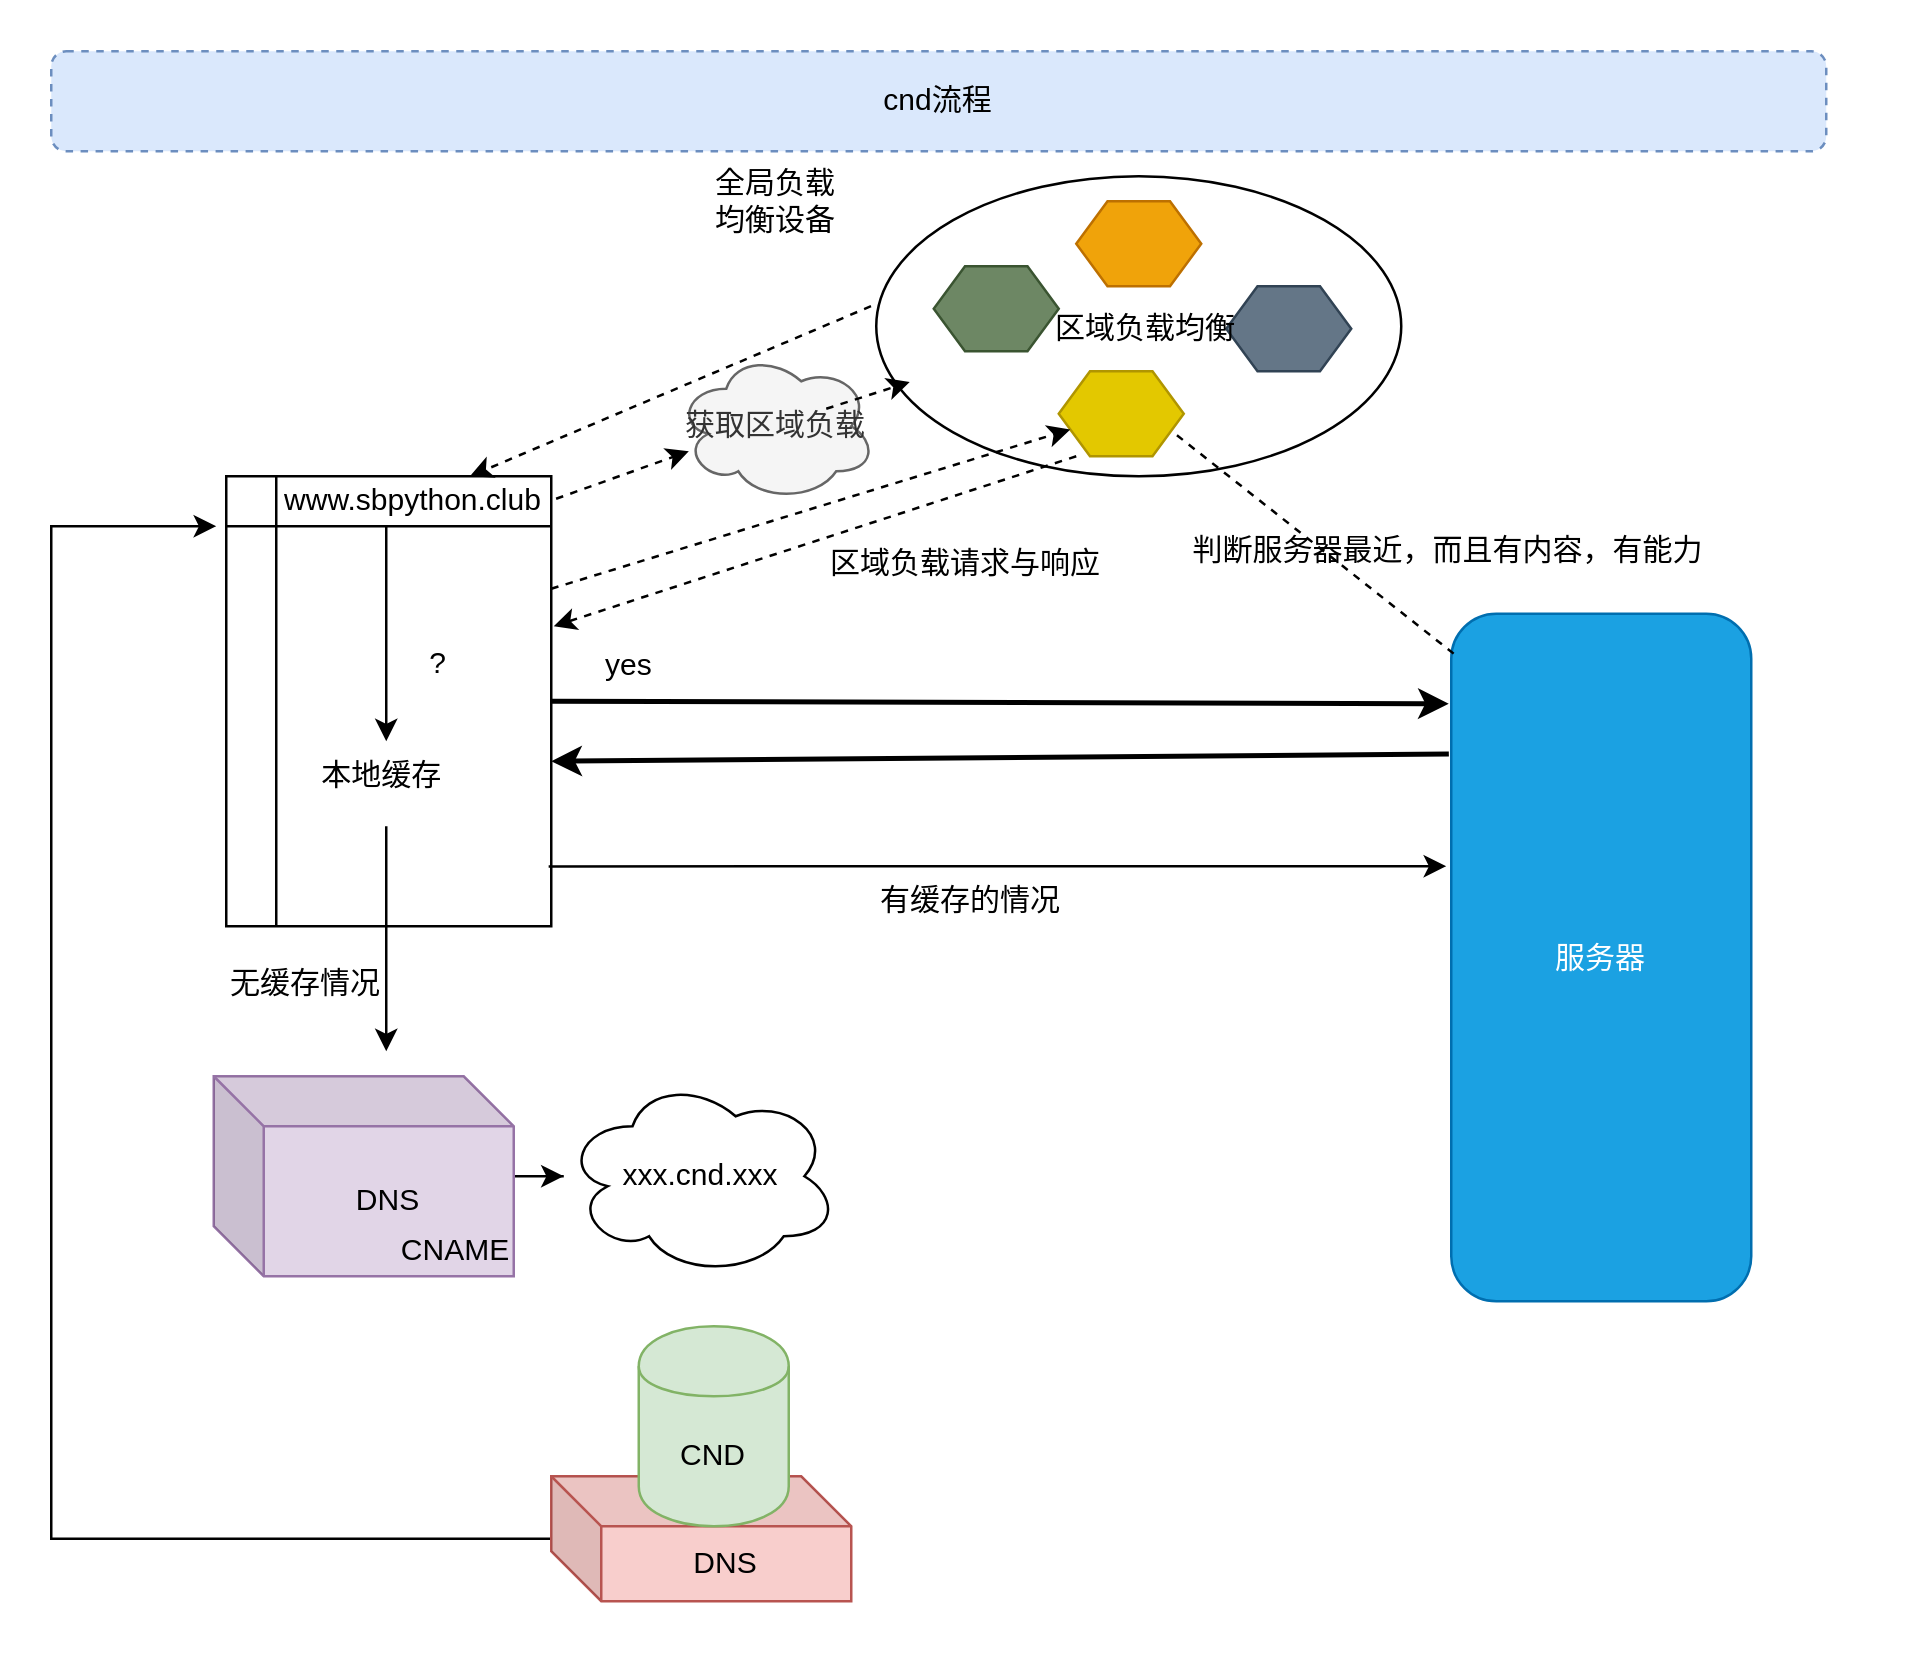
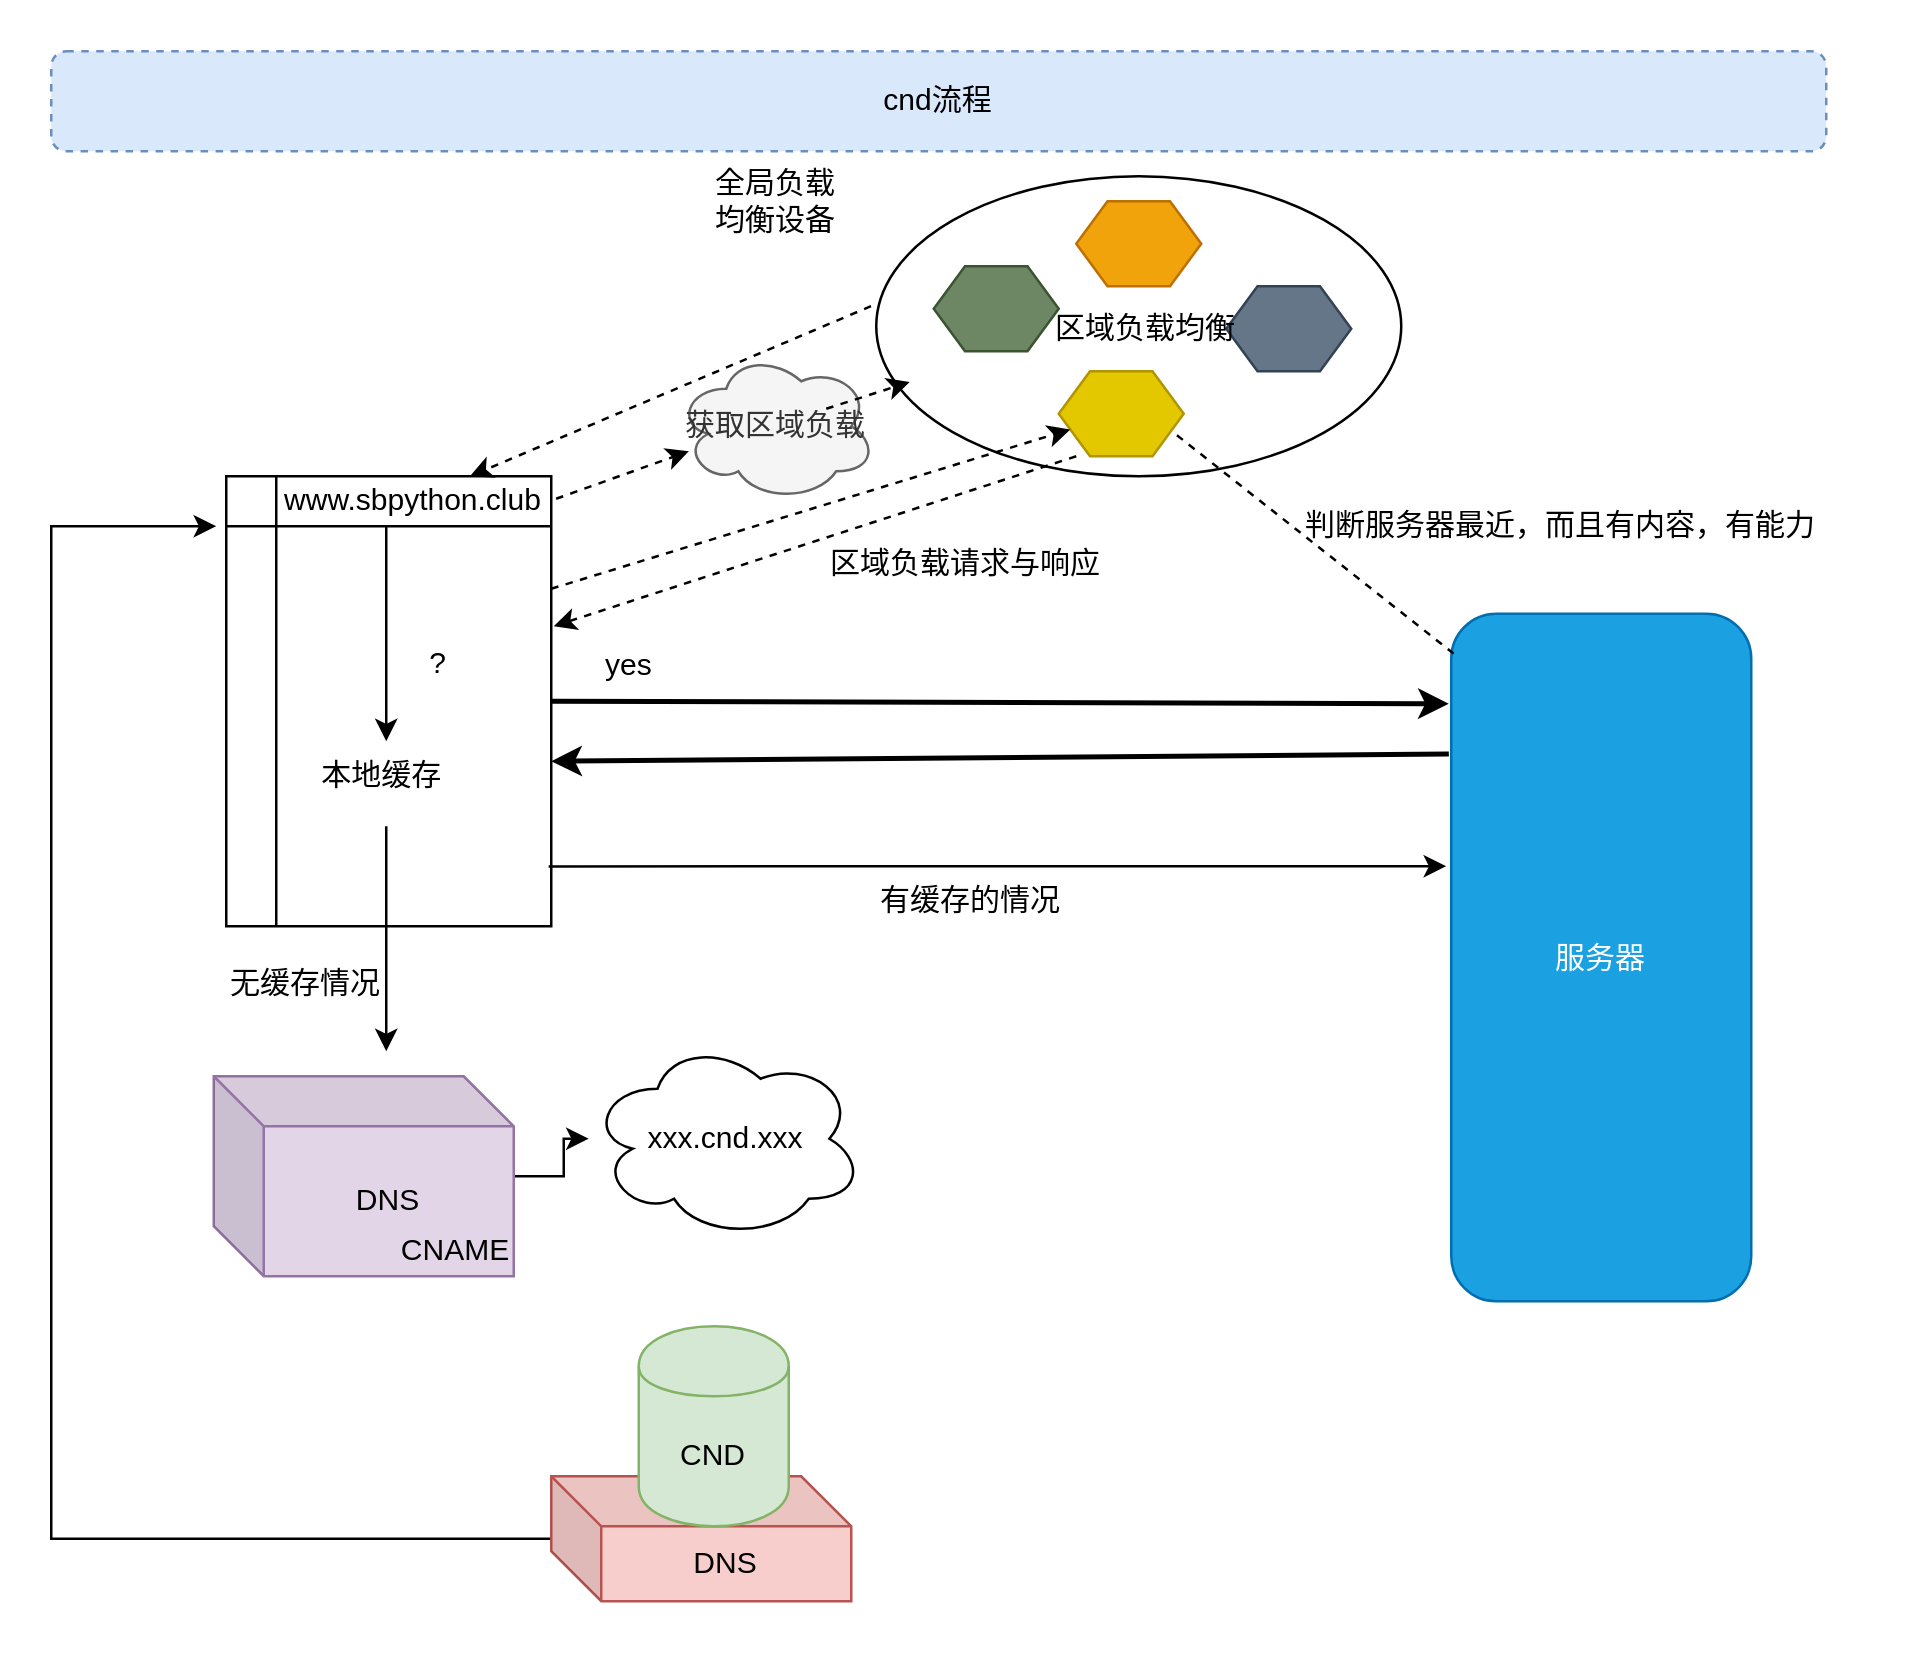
  <mxCell id="0" />
  <mxCell id="1" parent="0" />
  <mxCell id="2" value="cnd流程&lt;br&gt;" style="rounded=1;whiteSpace=wrap;html=1;fillColor=#dae8fc;strokeColor=#6c8ebf;dashed=1;" vertex="1" parent="1"><mxGeometry x="20" y="20" width="710" height="40" as="geometry" /></mxCell>
  <mxCell id="3" value="" style="shape=internalStorage;whiteSpace=wrap;html=1;backgroundOutline=1;" vertex="1" parent="1"><mxGeometry x="90" y="190" width="130" height="180" as="geometry" /></mxCell>
  <mxCell id="4" value="www.sbpython.club" style="text;html=1;strokeColor=none;fillColor=none;align=center;verticalAlign=middle;whiteSpace=wrap;rounded=0;" vertex="1" parent="1"><mxGeometry x="145" y="190" width="40" height="20" as="geometry" /></mxCell>
  <mxCell id="5" value="本地缓存" style="text;html=1;strokeColor=none;fillColor=none;align=center;verticalAlign=middle;whiteSpace=wrap;rounded=0;" vertex="1" parent="1"><mxGeometry x="120" y="300" width="65" height="20" as="geometry" /></mxCell>
  <mxCell id="6" value="" style="endArrow=classic;html=1;entryX=0.662;entryY=-0.2;entryDx=0;entryDy=0;entryPerimeter=0;" edge="1" parent="1"><mxGeometry width="50" height="50" relative="1" as="geometry"><mxPoint x="154" y="210" as="sourcePoint" /><mxPoint x="154" y="296" as="targetPoint" /></mxGeometry></mxCell>
  <mxCell id="7" value="?" style="text;html=1;strokeColor=none;fillColor=none;align=center;verticalAlign=middle;whiteSpace=wrap;rounded=0;" vertex="1" parent="1"><mxGeometry x="155" y="255" width="40" height="20" as="geometry" /></mxCell>
  <mxCell id="8" value="" style="edgeStyle=orthogonalEdgeStyle;rounded=0;orthogonalLoop=1;jettySize=auto;html=1;" edge="1" parent="1" source="9" target="14"><mxGeometry relative="1" as="geometry" /></mxCell>
  <mxCell id="9" value="DNS" style="shape=cube;whiteSpace=wrap;html=1;boundedLbl=1;backgroundOutline=1;darkOpacity=0.05;darkOpacity2=0.1;fillColor=#e1d5e7;strokeColor=#9673a6;" vertex="1" parent="1"><mxGeometry x="85" y="430" width="120" height="80" as="geometry" /></mxCell>
  <mxCell id="10" value="服务器" style="rounded=1;whiteSpace=wrap;html=1;fillColor=#1ba1e2;strokeColor=#006EAF;fontColor=#ffffff;" vertex="1" parent="1"><mxGeometry x="580" y="245" width="120" height="275" as="geometry" /></mxCell>
  <mxCell id="11" value="" style="endArrow=classic;html=1;" edge="1" parent="1"><mxGeometry width="50" height="50" relative="1" as="geometry"><mxPoint x="154" y="330" as="sourcePoint" /><mxPoint x="154" y="420" as="targetPoint" /></mxGeometry></mxCell>
  <mxCell id="12" value="" style="endArrow=classic;html=1;exitX=0.992;exitY=0.867;exitDx=0;exitDy=0;exitPerimeter=0;" edge="1" parent="1" source="3"><mxGeometry width="50" height="50" relative="1" as="geometry"><mxPoint x="90" y="560" as="sourcePoint" /><mxPoint x="578" y="346" as="targetPoint" /><Array as="points"><mxPoint x="360" y="346" /></Array></mxGeometry></mxCell>
  <mxCell id="13" value="yes" style="text;html=1;resizable=0;points=[];autosize=1;align=left;verticalAlign=top;spacingTop=-4;" vertex="1" parent="1"><mxGeometry x="240" y="256" width="30" height="20" as="geometry" /></mxCell>
- <mxCell id="14" value="xxx.cnd.xxx" style="ellipse;shape=cloud;whiteSpace=wrap;html=1;" vertex="1" parent="1"><mxGeometry x="225" y="430" width="110" height="80" as="geometry" /></mxCell>
+ <mxCell id="14" value="xxx.cnd.xxx" style="ellipse;shape=cloud;whiteSpace=wrap;html=1;" vertex="1" parent="1"><mxGeometry x="235" y="415" width="110" height="80" as="geometry" /></mxCell>
  <mxCell id="15" value="" style="edgeStyle=orthogonalEdgeStyle;rounded=0;orthogonalLoop=1;jettySize=auto;html=1;" edge="1" parent="1" source="16"><mxGeometry relative="1" as="geometry"><mxPoint x="86" y="210" as="targetPoint" /><Array as="points"><mxPoint x="20" y="615" /><mxPoint x="20" y="210" /><mxPoint x="86" y="210" /></Array></mxGeometry></mxCell>
  <mxCell id="16" value="DNS" style="shape=cube;whiteSpace=wrap;html=1;boundedLbl=1;backgroundOutline=1;darkOpacity=0.05;darkOpacity2=0.1;fillColor=#f8cecc;strokeColor=#b85450;" vertex="1" parent="1"><mxGeometry x="220" y="590" width="120" height="50" as="geometry" /></mxCell>
  <mxCell id="17" value="CND" style="shape=cylinder;whiteSpace=wrap;html=1;boundedLbl=1;backgroundOutline=1;fillColor=#d5e8d4;strokeColor=#82b366;" vertex="1" parent="1"><mxGeometry x="255" y="530" width="60" height="80" as="geometry" /></mxCell>
  <mxCell id="18" value="CNAME" style="text;html=1;strokeColor=none;fillColor=none;align=center;verticalAlign=middle;whiteSpace=wrap;rounded=0;" vertex="1" parent="1"><mxGeometry x="162" y="490" width="40" height="20" as="geometry" /></mxCell>
  <mxCell id="19" value="" style="ellipse;whiteSpace=wrap;html=1;" vertex="1" parent="1"><mxGeometry x="350" y="70" width="210" height="120" as="geometry" /></mxCell>
  <mxCell id="20" value="获取区域负载" style="ellipse;shape=cloud;whiteSpace=wrap;html=1;fillColor=#f5f5f5;strokeColor=#666666;fontColor=#333333;" vertex="1" parent="1"><mxGeometry x="270" y="140" width="80" height="60" as="geometry" /></mxCell>
  <mxCell id="21" value="" style="endArrow=classic;html=1;exitX=1.015;exitY=0.05;exitDx=0;exitDy=0;exitPerimeter=0;dashed=1;entryX=0.063;entryY=0.667;entryDx=0;entryDy=0;entryPerimeter=0;" edge="1" parent="1" source="3" target="20"><mxGeometry width="50" height="50" relative="1" as="geometry"><mxPoint x="215" y="220" as="sourcePoint" /><mxPoint x="265" y="180" as="targetPoint" /></mxGeometry></mxCell>
  <mxCell id="22" value="全局负载均衡设备" style="text;html=1;strokeColor=none;fillColor=none;align=center;verticalAlign=middle;whiteSpace=wrap;rounded=0;" vertex="1" parent="1"><mxGeometry x="280" y="70" width="60" height="20" as="geometry" /></mxCell>
  <mxCell id="23" value="" style="shape=hexagon;perimeter=hexagonPerimeter2;whiteSpace=wrap;html=1;fillColor=#6d8764;strokeColor=#3A5431;fontColor=#ffffff;" vertex="1" parent="1"><mxGeometry x="373" y="106" width="50" height="34" as="geometry" /></mxCell>
  <mxCell id="24" value="" style="shape=hexagon;perimeter=hexagonPerimeter2;whiteSpace=wrap;html=1;fillColor=#f0a30a;strokeColor=#BD7000;fontColor=#ffffff;" vertex="1" parent="1"><mxGeometry x="430" y="80" width="50" height="34" as="geometry" /></mxCell>
  <mxCell id="25" value="" style="shape=hexagon;perimeter=hexagonPerimeter2;whiteSpace=wrap;html=1;fillColor=#647687;strokeColor=#314354;fontColor=#ffffff;" vertex="1" parent="1"><mxGeometry x="490" y="114" width="50" height="34" as="geometry" /></mxCell>
  <mxCell id="26" value="" style="shape=hexagon;perimeter=hexagonPerimeter2;whiteSpace=wrap;html=1;fillColor=#e3c800;strokeColor=#B09500;fontColor=#ffffff;" vertex="1" parent="1"><mxGeometry x="423" y="148" width="50" height="34" as="geometry" /></mxCell>
  <mxCell id="27" value="" style="endArrow=classic;html=1;exitX=0.875;exitY=0.5;exitDx=0;exitDy=0;exitPerimeter=0;dashed=1;" edge="1" parent="1"><mxGeometry width="50" height="50" relative="1" as="geometry"><mxPoint x="330" y="163" as="sourcePoint" /><mxPoint x="363.387" y="152.316" as="targetPoint" /></mxGeometry></mxCell>
  <mxCell id="28" value="" style="endArrow=classic;html=1;exitX=1;exitY=0.25;exitDx=0;exitDy=0;dashed=1;" edge="1" parent="1" source="3" target="26"><mxGeometry width="50" height="50" relative="1" as="geometry"><mxPoint x="20" y="710" as="sourcePoint" /><mxPoint x="70" y="660" as="targetPoint" /></mxGeometry></mxCell>
  <mxCell id="29" value="区域负载请求与响应" style="text;html=1;resizable=0;points=[];autosize=1;align=left;verticalAlign=top;spacingTop=-4;" vertex="1" parent="1"><mxGeometry x="330" y="215" width="120" height="20" as="geometry" /></mxCell>
  <mxCell id="30" value="" style="endArrow=none;dashed=1;html=1;exitX=0.008;exitY=0.058;exitDx=0;exitDy=0;exitPerimeter=0;entryX=1;entryY=0.75;entryDx=0;entryDy=0;" edge="1" parent="1" source="10" target="26"><mxGeometry width="50" height="50" relative="1" as="geometry"><mxPoint x="20" y="710" as="sourcePoint" /><mxPoint x="70" y="660" as="targetPoint" /></mxGeometry></mxCell>
- <mxCell id="31" value="判断服务器最近，而且有内容，有能力" style="text;html=1;resizable=0;points=[];autosize=1;align=left;verticalAlign=top;spacingTop=-4;" vertex="1" parent="1"><mxGeometry x="475" y="210" width="220" height="20" as="geometry" /></mxCell>
+ <mxCell id="31" value="判断服务器最近，而且有内容，有能力" style="text;html=1;resizable=0;points=[];autosize=1;align=left;verticalAlign=top;spacingTop=-4;" vertex="1" parent="1"><mxGeometry x="520" y="200" width="220" height="20" as="geometry" /></mxCell>
  <mxCell id="32" value="" style="endArrow=classic;html=1;exitX=0.14;exitY=1;exitDx=0;exitDy=0;exitPerimeter=0;dashed=1;" edge="1" parent="1" source="26"><mxGeometry width="50" height="50" relative="1" as="geometry"><mxPoint x="442" y="170" as="sourcePoint" /><mxPoint x="221" y="250" as="targetPoint" /><Array as="points" /></mxGeometry></mxCell>
  <mxCell id="33" value="" style="endArrow=classic;html=1;exitX=1;exitY=0.5;exitDx=0;exitDy=0;strokeWidth=2;" edge="1" parent="1" source="3"><mxGeometry width="50" height="50" relative="1" as="geometry"><mxPoint x="20" y="710" as="sourcePoint" /><mxPoint x="579" y="281" as="targetPoint" /></mxGeometry></mxCell>
  <mxCell id="34" value="" style="endArrow=classic;html=1;dashed=1;exitX=-0.01;exitY=0.433;exitDx=0;exitDy=0;exitPerimeter=0;entryX=0.75;entryY=0;entryDx=0;entryDy=0;" edge="1" parent="1" source="19" target="3"><mxGeometry width="50" height="50" relative="1" as="geometry"><mxPoint x="20" y="710" as="sourcePoint" /><mxPoint x="70" y="660" as="targetPoint" /></mxGeometry></mxCell>
  <mxCell id="35" value="" style="endArrow=classic;html=1;strokeWidth=2;exitX=-0.008;exitY=0.204;exitDx=0;exitDy=0;exitPerimeter=0;" edge="1" parent="1" source="10"><mxGeometry width="50" height="50" relative="1" as="geometry"><mxPoint x="20" y="710" as="sourcePoint" /><mxPoint x="220" y="304" as="targetPoint" /></mxGeometry></mxCell>
  <mxCell id="36" value="有缓存的情况" style="text;html=1;resizable=0;points=[];autosize=1;align=left;verticalAlign=top;spacingTop=-4;" vertex="1" parent="1"><mxGeometry x="350" y="350" width="90" height="20" as="geometry" /></mxCell>
  <mxCell id="37" value="无缓存情况" style="text;html=1;resizable=0;points=[];autosize=1;align=left;verticalAlign=top;spacingTop=-4;" vertex="1" parent="1"><mxGeometry x="90" y="382.5" width="80" height="20" as="geometry" /></mxCell>
  <mxCell id="38" value="区域负载均衡" style="text;html=1;resizable=0;points=[];autosize=1;align=left;verticalAlign=top;spacingTop=-4;" vertex="1" parent="1"><mxGeometry x="420" y="121" width="90" height="20" as="geometry" /></mxCell>
